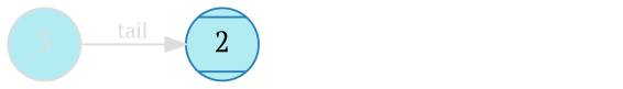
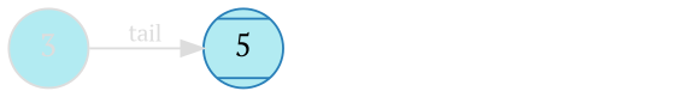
  digraph {
    rankdir=LR
    splines=false
    fontname="PT Serif"
    node [color="#dddddd" fillcolor="#b2ebf2" fontcolor="#dddddd" fontname="PT Serif" shape=circle style="rounded,filled"]
    edge [color="#dddddd" fontcolor="#dddddd" fontname="PT Serif" fontsize=11 style=invis]
    n1 [label=3]
-   n2 [color="#2980B9" fontcolor="#000000" label=2 shape=Mcircle]
+   n2 [color="#2980B9" fontcolor="#000000" label=5 shape=Mcircle]
    n3 [label=1 style=invis]
    n4 [fillcolor="#ffffff" label=0 style=invis]
    n1 -> n2 [label=tail style=""]
    n2 -> n3 [label=tail]
    n3 -> n4 [label=tail]
  }
